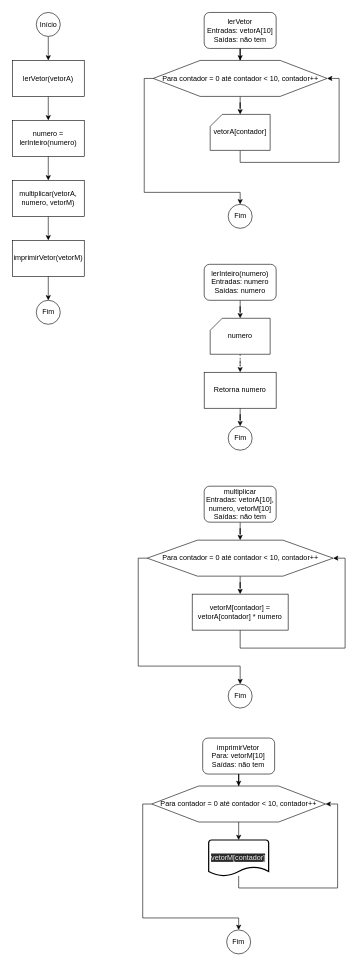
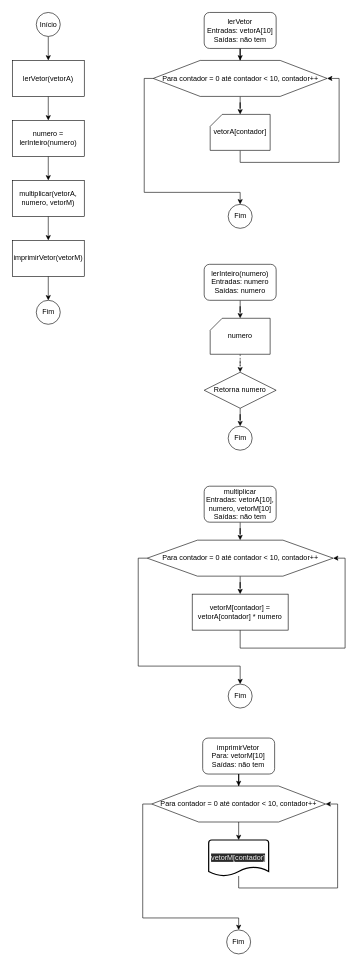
  <mxCell id="0" />
  <mxCell id="1" parent="0" />
  <mxCell id="2" value="" style="edgeStyle=orthogonalEdgeStyle;rounded=0;orthogonalLoop=1;jettySize=auto;html=1;" edge="1" parent="1" source="3" target="5"><mxGeometry relative="1" as="geometry" /></mxCell>
  <mxCell id="3" value="Início" style="verticalLabelPosition=middle;verticalAlign=middle;html=1;shape=mxgraph.flowchart.on-page_reference;labelPosition=center;align=center;" vertex="1" parent="1"><mxGeometry x="60" y="20" width="40" height="40" as="geometry" /></mxCell>
  <mxCell id="4" value="" style="edgeStyle=orthogonalEdgeStyle;rounded=0;orthogonalLoop=1;jettySize=auto;html=1;" edge="1" parent="1" source="5" target="7"><mxGeometry relative="1" as="geometry" /></mxCell>
  <mxCell id="5" value="lerVetor(vetorA)" style="rounded=0;whiteSpace=wrap;html=1;" vertex="1" parent="1"><mxGeometry x="20" y="100" width="120" height="60" as="geometry" /></mxCell>
  <mxCell id="6" value="" style="edgeStyle=orthogonalEdgeStyle;rounded=0;orthogonalLoop=1;jettySize=auto;html=1;" edge="1" parent="1" source="7" target="9"><mxGeometry relative="1" as="geometry" /></mxCell>
  <mxCell id="7" value="numero = lerInteiro(numero)" style="rounded=0;whiteSpace=wrap;html=1;" vertex="1" parent="1"><mxGeometry x="20" y="200" width="120" height="60" as="geometry" /></mxCell>
  <mxCell id="8" value="" style="edgeStyle=orthogonalEdgeStyle;rounded=0;orthogonalLoop=1;jettySize=auto;html=1;" edge="1" parent="1" source="9" target="11"><mxGeometry relative="1" as="geometry" /></mxCell>
  <mxCell id="9" value="multiplicar(vetorA, numero, vetorM)" style="rounded=0;whiteSpace=wrap;html=1;" vertex="1" parent="1"><mxGeometry x="20" y="300" width="120" height="60" as="geometry" /></mxCell>
  <mxCell id="10" value="" style="edgeStyle=orthogonalEdgeStyle;rounded=0;orthogonalLoop=1;jettySize=auto;html=1;" edge="1" parent="1" source="11" target="12"><mxGeometry relative="1" as="geometry" /></mxCell>
  <mxCell id="11" value="imprimirVetor(vetorM)" style="rounded=0;whiteSpace=wrap;html=1;" vertex="1" parent="1"><mxGeometry x="20" y="400" width="120" height="60" as="geometry" /></mxCell>
  <mxCell id="12" value="Fim" style="verticalLabelPosition=middle;verticalAlign=middle;html=1;shape=mxgraph.flowchart.on-page_reference;labelPosition=center;align=center;" vertex="1" parent="1"><mxGeometry x="60" y="500" width="40" height="40" as="geometry" /></mxCell>
  <mxCell id="13" value="" style="edgeStyle=orthogonalEdgeStyle;rounded=0;orthogonalLoop=1;jettySize=auto;html=1;" edge="1" parent="1" source="14" target="17"><mxGeometry relative="1" as="geometry" /></mxCell>
  <mxCell id="14" value="lerVetor&lt;br&gt;Entradas: vetorA[10]&lt;br&gt;Saídas: não tem" style="rounded=1;whiteSpace=wrap;html=1;" vertex="1" parent="1"><mxGeometry x="340" y="20" width="120" height="60" as="geometry" /></mxCell>
  <mxCell id="15" value="" style="edgeStyle=orthogonalEdgeStyle;rounded=0;orthogonalLoop=1;jettySize=auto;html=1;" edge="1" parent="1" source="17" target="19"><mxGeometry relative="1" as="geometry" /></mxCell>
  <mxCell id="16" style="edgeStyle=orthogonalEdgeStyle;rounded=0;orthogonalLoop=1;jettySize=auto;html=1;entryX=0.5;entryY=0;entryDx=0;entryDy=0;entryPerimeter=0;" edge="1" parent="1" source="17" target="20"><mxGeometry relative="1" as="geometry"><Array as="points"><mxPoint x="240" y="130" /><mxPoint x="240" y="320" /><mxPoint x="400" y="320" /></Array></mxGeometry></mxCell>
  <mxCell id="17" value="Para contador = 0 até contador &amp;lt; 10, contador++" style="verticalLabelPosition=middle;verticalAlign=middle;html=1;shape=hexagon;perimeter=hexagonPerimeter2;arcSize=6;size=0.27;labelPosition=center;align=center;" vertex="1" parent="1"><mxGeometry x="255" y="100" width="290" height="60" as="geometry" /></mxCell>
  <mxCell id="18" style="edgeStyle=orthogonalEdgeStyle;rounded=0;orthogonalLoop=1;jettySize=auto;html=1;entryX=1;entryY=0.5;entryDx=0;entryDy=0;" edge="1" parent="1" source="19" target="17"><mxGeometry relative="1" as="geometry"><Array as="points"><mxPoint x="400" y="270" /><mxPoint x="565" y="270" /><mxPoint x="565" y="130" /></Array></mxGeometry></mxCell>
  <mxCell id="19" value="vetorA[contador]" style="verticalLabelPosition=middle;verticalAlign=middle;html=1;shape=card;whiteSpace=wrap;size=20;arcSize=12;labelPosition=center;align=center;" vertex="1" parent="1"><mxGeometry x="350" y="190" width="100" height="60" as="geometry" /></mxCell>
  <mxCell id="20" value="Fim" style="verticalLabelPosition=middle;verticalAlign=middle;html=1;shape=mxgraph.flowchart.on-page_reference;labelPosition=center;align=center;" vertex="1" parent="1"><mxGeometry x="380" y="340" width="40" height="40" as="geometry" /></mxCell>
  <mxCell id="21" value="" style="edgeStyle=orthogonalEdgeStyle;rounded=0;orthogonalLoop=1;jettySize=auto;html=1;" edge="1" parent="1" source="22" target="24"><mxGeometry relative="1" as="geometry" /></mxCell>
  <mxCell id="22" value="lerInteiro(numero)&lt;br&gt;Entradas: numero&lt;br&gt;Saídas: numero" style="rounded=1;whiteSpace=wrap;html=1;" vertex="1" parent="1"><mxGeometry x="340" y="440" width="120" height="60" as="geometry" /></mxCell>
  <mxCell id="23" value="" style="edgeStyle=orthogonalEdgeStyle;rounded=0;orthogonalLoop=1;jettySize=auto;html=1;dashed=1;" edge="1" parent="1" source="24" target="26"><mxGeometry relative="1" as="geometry" /></mxCell>
  <mxCell id="24" value="numero" style="verticalLabelPosition=middle;verticalAlign=middle;html=1;shape=card;whiteSpace=wrap;size=20;arcSize=12;labelPosition=center;align=center;" vertex="1" parent="1"><mxGeometry x="350" y="530" width="100" height="60" as="geometry" /></mxCell>
  <mxCell id="25" value="" style="edgeStyle=orthogonalEdgeStyle;rounded=0;orthogonalLoop=1;jettySize=auto;html=1;" edge="1" parent="1" source="26" target="27"><mxGeometry relative="1" as="geometry" /></mxCell>
- <mxCell id="26" value="Retorna numero" style="rounded=0;whiteSpace=wrap;html=1;" vertex="1" parent="1"><mxGeometry x="340" y="620" width="120" height="60" as="geometry" /></mxCell>
+ <mxCell id="26" value="Retorna numero" style="rhombus;whiteSpace=wrap;html=1;" vertex="1" parent="1"><mxGeometry x="340" y="620" width="120" height="60" as="geometry" /></mxCell>
  <mxCell id="27" value="Fim" style="verticalLabelPosition=middle;verticalAlign=middle;html=1;shape=mxgraph.flowchart.on-page_reference;labelPosition=center;align=center;" vertex="1" parent="1"><mxGeometry x="380" y="710" width="40" height="40" as="geometry" /></mxCell>
  <mxCell id="28" value="" style="edgeStyle=orthogonalEdgeStyle;rounded=0;orthogonalLoop=1;jettySize=auto;html=1;" edge="1" parent="1" source="29" target="32"><mxGeometry relative="1" as="geometry" /></mxCell>
  <mxCell id="29" value="multiplicar&lt;br&gt;Entradas: vetorA[10], numero, vetorM[10]&lt;br&gt;Saídas: não tem" style="rounded=1;whiteSpace=wrap;html=1;" vertex="1" parent="1"><mxGeometry x="340" y="810" width="120" height="60" as="geometry" /></mxCell>
  <mxCell id="30" value="" style="edgeStyle=orthogonalEdgeStyle;rounded=0;orthogonalLoop=1;jettySize=auto;html=1;" edge="1" parent="1" source="32" target="34"><mxGeometry relative="1" as="geometry" /></mxCell>
  <mxCell id="31" style="edgeStyle=orthogonalEdgeStyle;rounded=0;orthogonalLoop=1;jettySize=auto;html=1;entryX=0.5;entryY=0;entryDx=0;entryDy=0;entryPerimeter=0;" edge="1" parent="1" source="32" target="35"><mxGeometry relative="1" as="geometry"><Array as="points"><mxPoint x="230" y="930" /><mxPoint x="230" y="1110" /><mxPoint x="400" y="1110" /></Array></mxGeometry></mxCell>
  <mxCell id="32" value="Para contador = 0 até contador &amp;lt; 10, contador++" style="verticalLabelPosition=middle;verticalAlign=middle;html=1;shape=hexagon;perimeter=hexagonPerimeter2;arcSize=6;size=0.27;labelPosition=center;align=center;" vertex="1" parent="1"><mxGeometry x="245" y="900" width="310" height="60" as="geometry" /></mxCell>
  <mxCell id="33" style="edgeStyle=orthogonalEdgeStyle;rounded=0;orthogonalLoop=1;jettySize=auto;html=1;entryX=1;entryY=0.5;entryDx=0;entryDy=0;" edge="1" parent="1" source="34" target="32"><mxGeometry relative="1" as="geometry"><Array as="points"><mxPoint x="400" y="1080" /><mxPoint x="575" y="1080" /><mxPoint x="575" y="930" /></Array></mxGeometry></mxCell>
  <mxCell id="34" value="vetorM[contador] = vetorA[contador] * numero" style="rounded=0;whiteSpace=wrap;html=1;" vertex="1" parent="1"><mxGeometry x="320" y="990" width="160" height="60" as="geometry" /></mxCell>
  <mxCell id="35" value="Fim" style="verticalLabelPosition=middle;verticalAlign=middle;html=1;shape=mxgraph.flowchart.on-page_reference;labelPosition=center;align=center;" vertex="1" parent="1"><mxGeometry x="380" y="1140" width="40" height="40" as="geometry" /></mxCell>
  <mxCell id="36" value="" style="edgeStyle=orthogonalEdgeStyle;rounded=0;orthogonalLoop=1;jettySize=auto;html=1;" edge="1" parent="1" source="37" target="40"><mxGeometry relative="1" as="geometry" /></mxCell>
  <mxCell id="37" value="imprimirVetor&lt;br&gt;Para: vetorM[10]&lt;br&gt;Saídas: não tem" style="rounded=1;whiteSpace=wrap;html=1;" vertex="1" parent="1"><mxGeometry x="337.49" y="1230" width="120" height="60" as="geometry" /></mxCell>
  <mxCell id="38" value="" style="edgeStyle=orthogonalEdgeStyle;rounded=0;orthogonalLoop=1;jettySize=auto;html=1;" edge="1" parent="1" source="40"><mxGeometry relative="1" as="geometry"><mxPoint x="397.486" y="1400" as="targetPoint" /></mxGeometry></mxCell>
  <mxCell id="39" style="edgeStyle=orthogonalEdgeStyle;rounded=0;orthogonalLoop=1;jettySize=auto;html=1;entryX=0.5;entryY=0;entryDx=0;entryDy=0;entryPerimeter=0;" edge="1" parent="1" source="40" target="42"><mxGeometry relative="1" as="geometry"><Array as="points"><mxPoint x="237.49" y="1340" /><mxPoint x="237.49" y="1530" /><mxPoint x="397.49" y="1530" /></Array></mxGeometry></mxCell>
  <mxCell id="40" value="Para contador = 0 até contador &amp;lt; 10, contador++" style="verticalLabelPosition=middle;verticalAlign=middle;html=1;shape=hexagon;perimeter=hexagonPerimeter2;arcSize=6;size=0.27;labelPosition=center;align=center;" vertex="1" parent="1"><mxGeometry x="252.49" y="1310" width="290" height="60" as="geometry" /></mxCell>
  <mxCell id="41" style="edgeStyle=orthogonalEdgeStyle;rounded=0;orthogonalLoop=1;jettySize=auto;html=1;entryX=1;entryY=0.5;entryDx=0;entryDy=0;" edge="1" parent="1" target="40"><mxGeometry relative="1" as="geometry"><Array as="points"><mxPoint x="397.49" y="1480" /><mxPoint x="562.49" y="1480" /><mxPoint x="562.49" y="1340" /></Array><mxPoint x="397.486" y="1460" as="sourcePoint" /></mxGeometry></mxCell>
  <mxCell id="42" value="Fim" style="verticalLabelPosition=middle;verticalAlign=middle;html=1;shape=mxgraph.flowchart.on-page_reference;labelPosition=center;align=center;" vertex="1" parent="1"><mxGeometry x="377.49" y="1550" width="40" height="40" as="geometry" /></mxCell>
  <mxCell id="43" value="&lt;span style=&quot;color: rgb(240, 240, 240); font-family: Helvetica; font-size: 12px; font-style: normal; font-variant-ligatures: normal; font-variant-caps: normal; font-weight: 400; letter-spacing: normal; orphans: 2; text-align: center; text-indent: 0px; text-transform: none; widows: 2; word-spacing: 0px; -webkit-text-stroke-width: 0px; background-color: rgb(42, 42, 42); text-decoration-thickness: initial; text-decoration-style: initial; text-decoration-color: initial; float: none; display: inline !important;&quot;&gt;vetorM[contador]&lt;/span&gt;" style="strokeWidth=2;html=1;shape=mxgraph.flowchart.document2;whiteSpace=wrap;size=0.25;" vertex="1" parent="1"><mxGeometry x="347.49" y="1400" width="100" height="60" as="geometry" /></mxCell>
